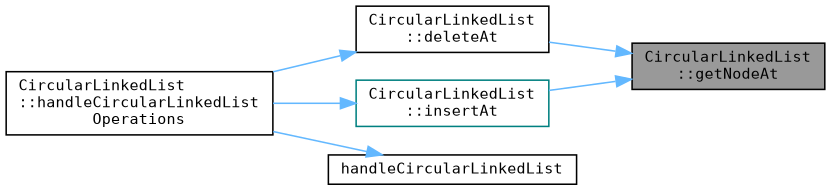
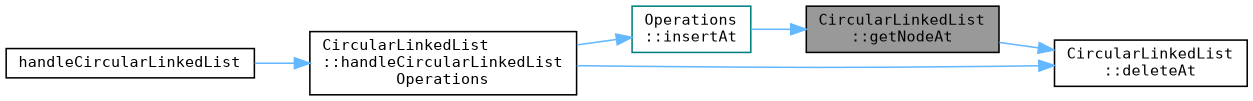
  digraph {
    fontname="DejaVu Sans Mono"
    rankdir=RL
    node [color=black fillcolor=white fontname="DejaVu Sans Mono" fontsize=10 shape=box style=filled]
    edge [color=steelblue1 dir=back fontname="DejaVu Sans Mono" fontsize=10 labelfontname=Helvetica labelfontsize=10 style=solid]
    n1 [fillcolor=grey60 fontcolor=black height=0.2 label="CircularLinkedList\l::getNodeAt" width=0.4]
    n2 [height=0.2 label="CircularLinkedList\l::deleteAt" width=0.4]
-   n3 [color=teal height=0.2 label="CircularLinkedList\l::insertAt" width=0.4]
+   n3 [color=teal height=0.2 label="Operations\l::insertAt" width=0.4]
    n4 [height=0.2 label="CircularLinkedList\l::handleCircularLinkedList\lOperations" width=0.4]
    n5 [height=0.2 label=handleCircularLinkedList width=0.4]
-   n1 -> n2
+   n2 -> n1
    n1 -> n3
    n2 -> n4
    n3 -> n4
-   n5 -> n4
+   n4 -> n5
  }
